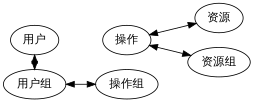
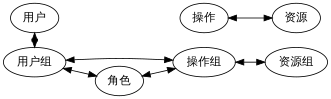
  digraph {
    rankdir=LR
    edge [dir=both]
    n1 [label="用户"]
    n2 [label="用户组"]
    n3 [label="操作"]
    n4 [label="操作组"]
    n5 [label="资源"]
    n6 [label="资源组"]
+   n7 [label="角色"]
    subgraph sub_1 {
      rank=min
      n1
      n2
    }
    subgraph sub_2 {
      rank=same
      n3
      n4
    }
    subgraph sub_3 {
      rank=same
      n5
      n6
    }
    subgraph cluster_4 {
      label="权限"
    }
    subgraph cluster_5 {
      label="权限组"
    }
    subgraph cluster_6 {
      rankdir=TD
    }
    n1 -> n2
    n2 -> n4
+   n2 -> n7
    n3 -> n5
-   n3 -> n6
+   n4 -> n6
+   n7 -> n4
  }
